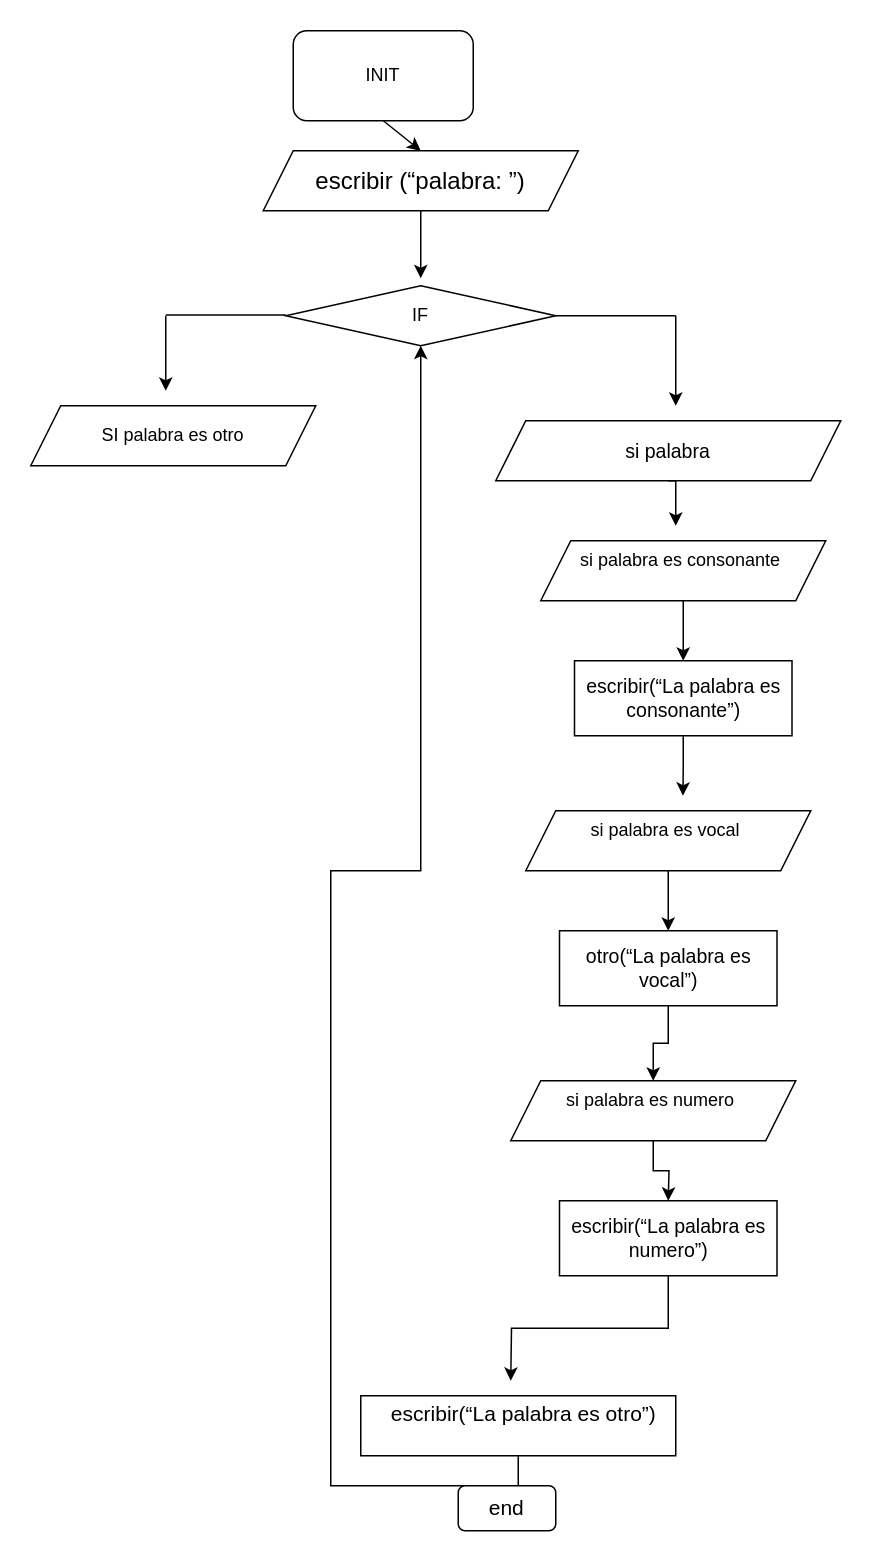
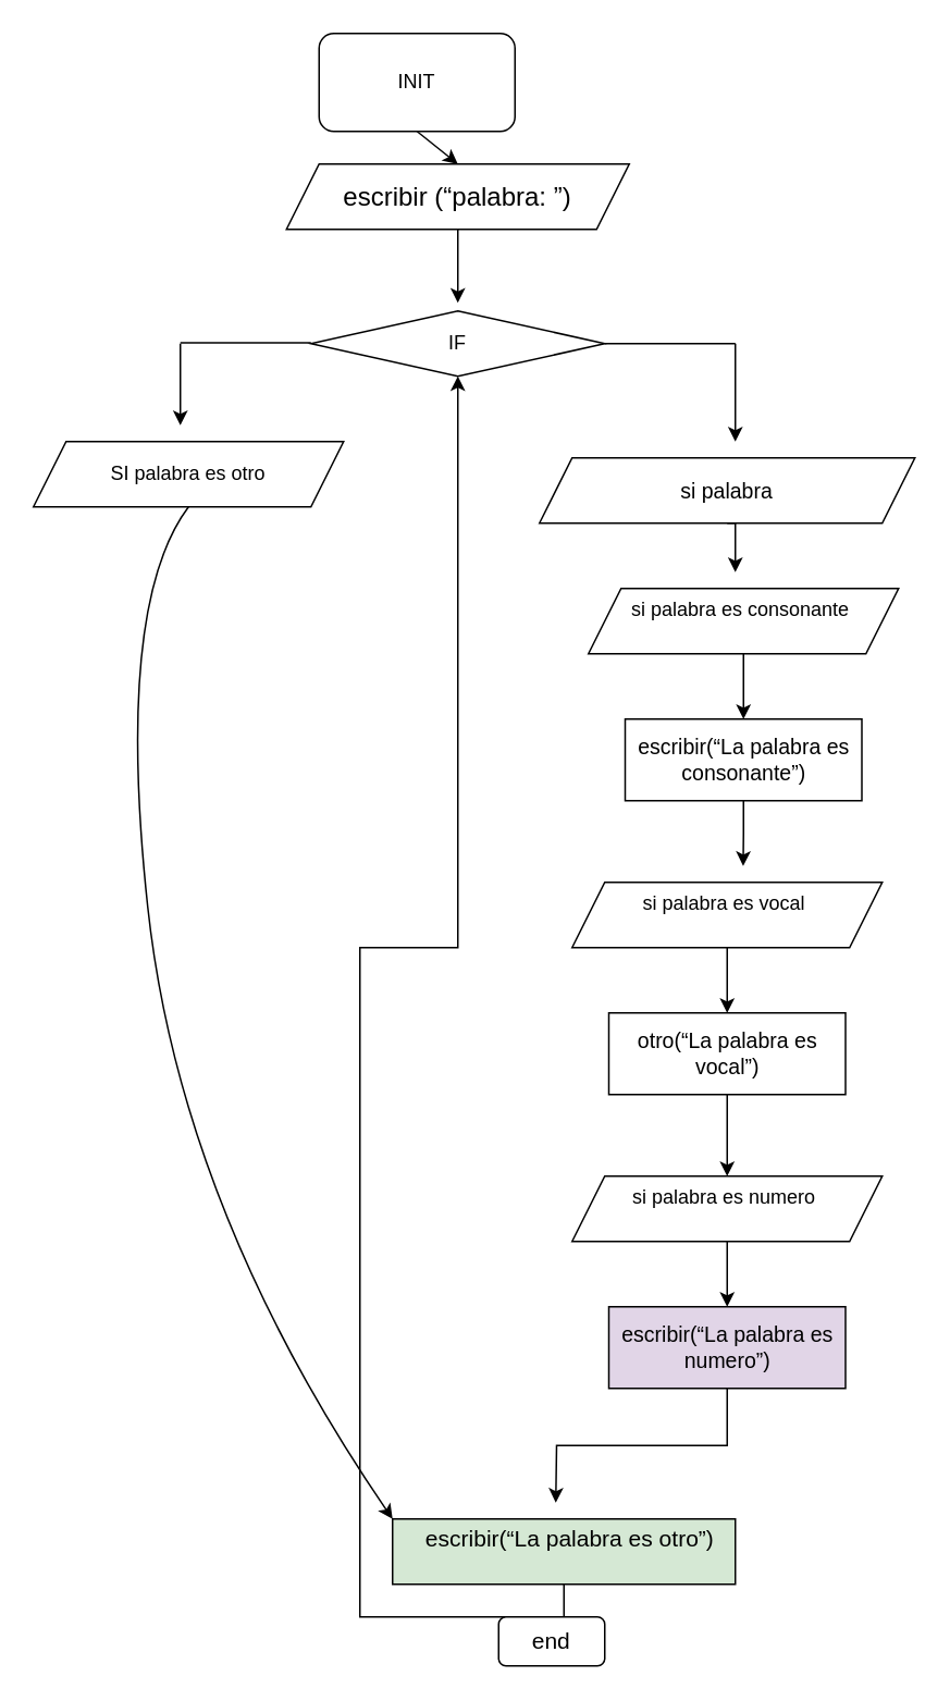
  <mxCell id="0" />
  <mxCell id="1" parent="0" />
  <mxCell id="2" value="INIT" style="rounded=1;whiteSpace=wrap;html=1;" parent="1" vertex="1"><mxGeometry x="195" y="20" width="120" height="60" as="geometry" /></mxCell>
  <mxCell id="3" value="" style="endArrow=classic;html=1;rounded=0;exitX=0.5;exitY=1;exitDx=0;exitDy=0;" parent="1" source="2" edge="1"><mxGeometry width="50" height="50" relative="1" as="geometry"><mxPoint x="269" y="130" as="sourcePoint" /><mxPoint x="280" y="100" as="targetPoint" /></mxGeometry></mxCell>
  <mxCell id="4" style="edgeStyle=orthogonalEdgeStyle;rounded=0;orthogonalLoop=1;jettySize=auto;html=1;exitX=0.5;exitY=1;exitDx=0;exitDy=0;entryX=0.5;entryY=0;entryDx=0;entryDy=0;" parent="1" source="5" edge="1"><mxGeometry relative="1" as="geometry"><mxPoint x="280" y="185" as="targetPoint" /></mxGeometry></mxCell>
  <mxCell id="5" value="&lt;span id=&quot;docs-internal-guid-e8acc9ae-7fff-0325-3b27-8d807d6d3b02&quot;&gt;&lt;span style=&quot;font-size: 12pt; font-family: Arial; background-color: transparent; font-variant-numeric: normal; font-variant-east-asian: normal; vertical-align: baseline;&quot;&gt;escribir (“palabra: ”)&lt;/span&gt;&lt;/span&gt;" style="shape=parallelogram;perimeter=parallelogramPerimeter;whiteSpace=wrap;html=1;fixedSize=1;" parent="1" vertex="1"><mxGeometry x="175" y="100" width="210" height="40" as="geometry" /></mxCell>
  <mxCell id="6" value="IF" style="rhombus;whiteSpace=wrap;html=1;" parent="1" vertex="1"><mxGeometry x="190" y="190" width="180" height="40" as="geometry" /></mxCell>
  <mxCell id="7" value="" style="endArrow=none;html=1;rounded=0;entryX=1;entryY=0.5;entryDx=0;entryDy=0;" parent="1" target="6" edge="1"><mxGeometry width="50" height="50" relative="1" as="geometry"><mxPoint x="450" y="210" as="sourcePoint" /><mxPoint x="350" y="170" as="targetPoint" /></mxGeometry></mxCell>
  <mxCell id="8" value="" style="endArrow=none;html=1;rounded=0;entryX=1;entryY=0.5;entryDx=0;entryDy=0;" parent="1" edge="1"><mxGeometry width="50" height="50" relative="1" as="geometry"><mxPoint x="190" y="209.5" as="sourcePoint" /><mxPoint x="110" y="209.5" as="targetPoint" /></mxGeometry></mxCell>
  <mxCell id="9" value="" style="endArrow=classic;html=1;rounded=0;" parent="1" edge="1"><mxGeometry width="50" height="50" relative="1" as="geometry"><mxPoint x="450" y="210" as="sourcePoint" /><mxPoint x="450" y="270" as="targetPoint" /></mxGeometry></mxCell>
  <mxCell id="10" style="edgeStyle=orthogonalEdgeStyle;rounded=0;orthogonalLoop=1;jettySize=auto;html=1;fontSize=12;" parent="1" source="11" edge="1"><mxGeometry relative="1" as="geometry"><mxPoint x="455" y="440" as="targetPoint" /></mxGeometry></mxCell>
  <mxCell id="11" value="&lt;span style=&quot;font-size: 12px;&quot; id=&quot;docs-internal-guid-3b5fbdbf-7fff-03f5-85fc-6f288ebf0f15&quot;&gt;&lt;p style=&quot;line-height:1.2;margin-top:0pt;margin-bottom:0pt;&quot; dir=&quot;ltr&quot;&gt;&lt;span style=&quot;font-family: Arial; background-color: transparent; font-variant-numeric: normal; font-variant-east-asian: normal; vertical-align: baseline;&quot;&gt;si palabra es consonante&amp;nbsp;&lt;/span&gt;&lt;/p&gt;&lt;div&gt;&lt;span style=&quot;font-family: Arial; background-color: transparent; font-variant-numeric: normal; font-variant-east-asian: normal; vertical-align: baseline;&quot;&gt;&lt;br&gt;&lt;/span&gt;&lt;/div&gt;&lt;/span&gt;" style="shape=parallelogram;perimeter=parallelogramPerimeter;whiteSpace=wrap;html=1;fixedSize=1;fontSize=11;" parent="1" vertex="1"><mxGeometry x="360" y="360" width="190" height="40" as="geometry" /></mxCell>
  <mxCell id="12" style="edgeStyle=orthogonalEdgeStyle;rounded=0;orthogonalLoop=1;jettySize=auto;html=1;exitX=0.5;exitY=1;exitDx=0;exitDy=0;fontSize=13;" parent="1" source="13" edge="1"><mxGeometry relative="1" as="geometry"><mxPoint x="454.81" y="530" as="targetPoint" /></mxGeometry></mxCell>
  <mxCell id="13" value="&lt;span id=&quot;docs-internal-guid-eba7c26c-7fff-d30b-3eae-3051ea7ec871&quot;&gt;&lt;span style=&quot;font-family: Arial; background-color: transparent; font-variant-numeric: normal; font-variant-east-asian: normal; vertical-align: baseline;&quot;&gt;&lt;font style=&quot;font-size: 13px;&quot;&gt;escribir(“La palabra es consonante”)&lt;/font&gt;&lt;/span&gt;&lt;/span&gt;" style="rounded=0;whiteSpace=wrap;html=1;fontSize=12;" parent="1" vertex="1"><mxGeometry x="382.5" y="440" width="145" height="50" as="geometry" /></mxCell>
  <mxCell id="14" value="&lt;span style=&quot;font-size: 12px;&quot; id=&quot;docs-internal-guid-3b5fbdbf-7fff-03f5-85fc-6f288ebf0f15&quot;&gt;&lt;p style=&quot;line-height:1.2;margin-top:0pt;margin-bottom:0pt;&quot; dir=&quot;ltr&quot;&gt;SI palabra es otro&lt;/p&gt;&lt;/span&gt;" style="shape=parallelogram;perimeter=parallelogramPerimeter;whiteSpace=wrap;html=1;fixedSize=1;fontSize=11;" parent="1" vertex="1"><mxGeometry x="20" y="270" width="190" height="40" as="geometry" /></mxCell>
  <mxCell id="15" value="" style="endArrow=classic;html=1;rounded=0;fontSize=13;" parent="1" edge="1"><mxGeometry width="50" height="50" relative="1" as="geometry"><mxPoint x="110" y="210" as="sourcePoint" /><mxPoint x="110" y="260" as="targetPoint" /></mxGeometry></mxCell>
  <mxCell id="16" style="edgeStyle=orthogonalEdgeStyle;rounded=0;orthogonalLoop=1;jettySize=auto;html=1;fontSize=12;" parent="1" source="17" edge="1"><mxGeometry relative="1" as="geometry"><mxPoint x="445" y="620" as="targetPoint" /></mxGeometry></mxCell>
  <mxCell id="17" value="&lt;span style=&quot;font-size: 12px;&quot; id=&quot;docs-internal-guid-3b5fbdbf-7fff-03f5-85fc-6f288ebf0f15&quot;&gt;&lt;p style=&quot;line-height:1.2;margin-top:0pt;margin-bottom:0pt;&quot; dir=&quot;ltr&quot;&gt;&lt;span style=&quot;font-family: Arial; background-color: transparent; font-variant-numeric: normal; font-variant-east-asian: normal; vertical-align: baseline;&quot;&gt;si palabra es vocal&amp;nbsp;&lt;/span&gt;&lt;/p&gt;&lt;div&gt;&lt;span style=&quot;font-family: Arial; background-color: transparent; font-variant-numeric: normal; font-variant-east-asian: normal; vertical-align: baseline;&quot;&gt;&lt;br&gt;&lt;/span&gt;&lt;/div&gt;&lt;/span&gt;" style="shape=parallelogram;perimeter=parallelogramPerimeter;whiteSpace=wrap;html=1;fixedSize=1;fontSize=11;" parent="1" vertex="1"><mxGeometry x="350" y="540" width="190" height="40" as="geometry" /></mxCell>
  <mxCell id="18" style="edgeStyle=orthogonalEdgeStyle;rounded=0;orthogonalLoop=1;jettySize=auto;html=1;exitX=0.5;exitY=1;exitDx=0;exitDy=0;entryX=0.5;entryY=0;entryDx=0;entryDy=0;fontSize=13;" parent="1" source="19" target="21" edge="1"><mxGeometry relative="1" as="geometry" /></mxCell>
  <mxCell id="19" value="&lt;span id=&quot;docs-internal-guid-eba7c26c-7fff-d30b-3eae-3051ea7ec871&quot;&gt;&lt;span style=&quot;font-family: Arial; background-color: transparent; font-variant-numeric: normal; font-variant-east-asian: normal; vertical-align: baseline;&quot;&gt;&lt;font style=&quot;font-size: 13px;&quot;&gt;otro(“La palabra es vocal”)&lt;/font&gt;&lt;/span&gt;&lt;/span&gt;" style="rounded=0;whiteSpace=wrap;html=1;fontSize=12;" parent="1" vertex="1"><mxGeometry x="372.5" y="620" width="145" height="50" as="geometry" /></mxCell>
  <mxCell id="20" style="edgeStyle=orthogonalEdgeStyle;rounded=0;orthogonalLoop=1;jettySize=auto;html=1;fontSize=12;" parent="1" source="21" edge="1"><mxGeometry relative="1" as="geometry"><mxPoint x="445" y="800" as="targetPoint" /></mxGeometry></mxCell>
- <mxCell id="21" value="&lt;span style=&quot;font-size: 12px;&quot; id=&quot;docs-internal-guid-3b5fbdbf-7fff-03f5-85fc-6f288ebf0f15&quot;&gt;&lt;p style=&quot;line-height:1.2;margin-top:0pt;margin-bottom:0pt;&quot; dir=&quot;ltr&quot;&gt;&lt;span style=&quot;font-family: Arial; background-color: transparent; font-variant-numeric: normal; font-variant-east-asian: normal; vertical-align: baseline;&quot;&gt;si palabra es numero&amp;nbsp;&lt;/span&gt;&lt;/p&gt;&lt;div&gt;&lt;span style=&quot;font-family: Arial; background-color: transparent; font-variant-numeric: normal; font-variant-east-asian: normal; vertical-align: baseline;&quot;&gt;&lt;br&gt;&lt;/span&gt;&lt;/div&gt;&lt;/span&gt;" style="shape=parallelogram;perimeter=parallelogramPerimeter;whiteSpace=wrap;html=1;fixedSize=1;fontSize=11;" parent="1" vertex="1"><mxGeometry x="340" y="720" width="190" height="40" as="geometry" /></mxCell>
+ <mxCell id="21" value="&lt;span style=&quot;font-size: 12px;&quot; id=&quot;docs-internal-guid-3b5fbdbf-7fff-03f5-85fc-6f288ebf0f15&quot;&gt;&lt;p style=&quot;line-height:1.2;margin-top:0pt;margin-bottom:0pt;&quot; dir=&quot;ltr&quot;&gt;&lt;span style=&quot;font-family: Arial; background-color: transparent; font-variant-numeric: normal; font-variant-east-asian: normal; vertical-align: baseline;&quot;&gt;si palabra es numero&amp;nbsp;&lt;/span&gt;&lt;/p&gt;&lt;div&gt;&lt;span style=&quot;font-family: Arial; background-color: transparent; font-variant-numeric: normal; font-variant-east-asian: normal; vertical-align: baseline;&quot;&gt;&lt;br&gt;&lt;/span&gt;&lt;/div&gt;&lt;/span&gt;" style="shape=parallelogram;perimeter=parallelogramPerimeter;whiteSpace=wrap;html=1;fixedSize=1;fontSize=11;" parent="1" vertex="1"><mxGeometry x="350" y="720" width="190" height="40" as="geometry" /></mxCell>
  <mxCell id="22" style="edgeStyle=orthogonalEdgeStyle;rounded=0;orthogonalLoop=1;jettySize=auto;html=1;exitX=0.5;exitY=1;exitDx=0;exitDy=0;fontSize=13;" parent="1" source="23" edge="1"><mxGeometry relative="1" as="geometry"><mxPoint x="340" y="920" as="targetPoint" /></mxGeometry></mxCell>
- <mxCell id="23" value="&lt;span id=&quot;docs-internal-guid-eba7c26c-7fff-d30b-3eae-3051ea7ec871&quot;&gt;&lt;span style=&quot;font-family: Arial; background-color: transparent; font-variant-numeric: normal; font-variant-east-asian: normal; vertical-align: baseline;&quot;&gt;&lt;font style=&quot;font-size: 13px;&quot;&gt;escribir(“La palabra es numero”)&lt;/font&gt;&lt;/span&gt;&lt;/span&gt;" style="rounded=0;whiteSpace=wrap;html=1;fontSize=12;" parent="1" vertex="1"><mxGeometry x="372.5" y="800" width="145" height="50" as="geometry" /></mxCell>
+ <mxCell id="23" value="&lt;span id=&quot;docs-internal-guid-eba7c26c-7fff-d30b-3eae-3051ea7ec871&quot;&gt;&lt;span style=&quot;font-family: Arial; background-color: transparent; font-variant-numeric: normal; font-variant-east-asian: normal; vertical-align: baseline;&quot;&gt;&lt;font style=&quot;font-size: 13px;&quot;&gt;escribir(“La palabra es numero”)&lt;/font&gt;&lt;/span&gt;&lt;/span&gt;" style="rounded=0;whiteSpace=wrap;html=1;fontSize=12;fillColor=#e1d5e7;" parent="1" vertex="1"><mxGeometry x="372.5" y="800" width="145" height="50" as="geometry" /></mxCell>
  <mxCell id="24" style="edgeStyle=orthogonalEdgeStyle;rounded=0;orthogonalLoop=1;jettySize=auto;html=1;exitX=0.5;exitY=1;exitDx=0;exitDy=0;fontSize=13;" parent="1" source="25" edge="1"><mxGeometry relative="1" as="geometry"><mxPoint x="450" y="350" as="targetPoint" /></mxGeometry></mxCell>
  <mxCell id="25" value="si palabra" style="shape=parallelogram;perimeter=parallelogramPerimeter;whiteSpace=wrap;html=1;fixedSize=1;fontSize=13;" parent="1" vertex="1"><mxGeometry x="330" y="280" width="230" height="40" as="geometry" /></mxCell>
  <mxCell id="26" style="edgeStyle=orthogonalEdgeStyle;rounded=0;orthogonalLoop=1;jettySize=auto;html=1;exitX=0.5;exitY=1;exitDx=0;exitDy=0;fontSize=14;" parent="1" source="27" target="6" edge="1"><mxGeometry relative="1" as="geometry" /></mxCell>
- <mxCell id="27" value="&lt;span style=&quot;font-size: 14px;&quot; id=&quot;docs-internal-guid-086677df-7fff-83ae-5707-f926cbedaff7&quot;&gt;&lt;p style=&quot;line-height:1.2;margin-top:0pt;margin-bottom:0pt;&quot; dir=&quot;ltr&quot;&gt;&lt;span style=&quot;font-family: Arial; background-color: transparent; font-variant-numeric: normal; font-variant-east-asian: normal; vertical-align: baseline;&quot;&gt;&amp;nbsp;&amp;nbsp;escribir(“La palabra es otro”)&lt;/span&gt;&lt;/p&gt;&lt;div&gt;&lt;span style=&quot;font-family: Arial; background-color: transparent; font-variant-numeric: normal; font-variant-east-asian: normal; vertical-align: baseline;&quot;&gt;&lt;br&gt;&lt;/span&gt;&lt;/div&gt;&lt;/span&gt;" style="rounded=0;whiteSpace=wrap;html=1;fontSize=13;" parent="1" vertex="1"><mxGeometry x="240" y="930" width="210" height="40" as="geometry" /></mxCell>
+ <mxCell id="27" value="&lt;span style=&quot;font-size: 14px;&quot; id=&quot;docs-internal-guid-086677df-7fff-83ae-5707-f926cbedaff7&quot;&gt;&lt;p style=&quot;line-height:1.2;margin-top:0pt;margin-bottom:0pt;&quot; dir=&quot;ltr&quot;&gt;&lt;span style=&quot;font-family: Arial; background-color: transparent; font-variant-numeric: normal; font-variant-east-asian: normal; vertical-align: baseline;&quot;&gt;&amp;nbsp;&amp;nbsp;escribir(“La palabra es otro”)&lt;/span&gt;&lt;/p&gt;&lt;div&gt;&lt;span style=&quot;font-family: Arial; background-color: transparent; font-variant-numeric: normal; font-variant-east-asian: normal; vertical-align: baseline;&quot;&gt;&lt;br&gt;&lt;/span&gt;&lt;/div&gt;&lt;/span&gt;" style="rounded=0;whiteSpace=wrap;html=1;fontSize=13;fillColor=#d5e8d4;" parent="1" vertex="1"><mxGeometry x="240" y="930" width="210" height="40" as="geometry" /></mxCell>
+ <mxCell id="28" value="" style="curved=1;endArrow=classic;html=1;rounded=0;fontSize=14;exitX=0.5;exitY=1;exitDx=0;exitDy=0;entryX=0;entryY=0;entryDx=0;entryDy=0;" parent="1" source="14" target="27" edge="1"><mxGeometry width="50" height="50" relative="1" as="geometry"><mxPoint x="120" y="450" as="sourcePoint" /><mxPoint x="200" y="770" as="targetPoint" /><Array as="points"><mxPoint x="70" y="370" /><mxPoint x="110" y="740" /></Array></mxGeometry></mxCell>
  <mxCell id="29" value="end" style="rounded=1;whiteSpace=wrap;html=1;fontSize=14;" parent="1" vertex="1"><mxGeometry x="305" y="990" width="65" height="30" as="geometry" /></mxCell>
